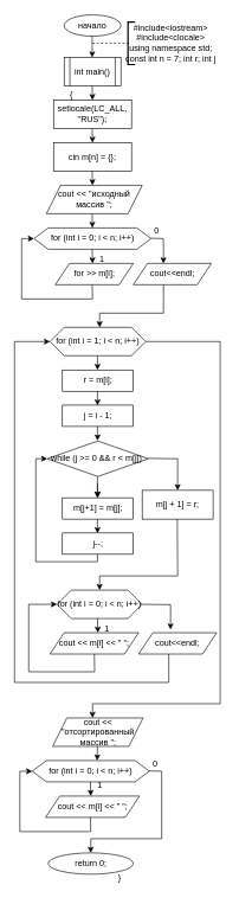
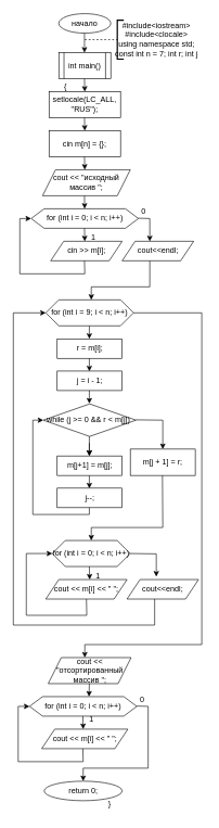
  <mxCell id="0" />
  <mxCell id="1" parent="0" />
  <mxCell id="2" value="начало" style="ellipse;whiteSpace=wrap;html=1;" vertex="1" parent="1"><mxGeometry x="90" y="20" width="80" height="30" as="geometry" /></mxCell>
  <mxCell id="3" value="" style="endArrow=classic;html=1;rounded=0;" edge="1" parent="1"><mxGeometry width="50" height="50" relative="1" as="geometry"><mxPoint x="129.5" y="50" as="sourcePoint" /><mxPoint x="129.5" y="80" as="targetPoint" /></mxGeometry></mxCell>
  <mxCell id="4" value="" style="endArrow=none;dashed=1;html=1;rounded=0;" edge="1" parent="1"><mxGeometry width="50" height="50" relative="1" as="geometry"><mxPoint x="130" y="60" as="sourcePoint" /><mxPoint x="180" y="60" as="targetPoint" /></mxGeometry></mxCell>
  <mxCell id="5" value="" style="strokeWidth=2;html=1;shape=mxgraph.flowchart.annotation_1;align=left;pointerEvents=1;" vertex="1" parent="1"><mxGeometry x="180" y="30" width="10" height="60" as="geometry" /></mxCell>
  <mxCell id="6" value="&lt;div&gt;#include&amp;lt;iostream&amp;gt;&lt;/div&gt;&lt;div&gt;#include&amp;lt;clocale&amp;gt;&lt;/div&gt;&lt;div&gt;using namespace std;&lt;/div&gt;&lt;div&gt;const int n = 7; int r; int j&lt;br&gt;&lt;/div&gt;" style="text;html=1;align=center;verticalAlign=middle;resizable=0;points=[];autosize=1;strokeColor=none;fillColor=none;" vertex="1" parent="1"><mxGeometry x="165" y="25" width="150" height="70" as="geometry" /></mxCell>
  <mxCell id="7" value="int main()" style="shape=process;whiteSpace=wrap;html=1;backgroundOutline=1;" vertex="1" parent="1"><mxGeometry x="90" y="80" width="80" height="40" as="geometry" /></mxCell>
  <mxCell id="8" value="" style="endArrow=classic;html=1;rounded=0;" edge="1" parent="1"><mxGeometry width="50" height="50" relative="1" as="geometry"><mxPoint x="129.5" y="120" as="sourcePoint" /><mxPoint x="130" y="140" as="targetPoint" /></mxGeometry></mxCell>
  <mxCell id="9" value="setlocale(LC_ALL, &quot;RUS&quot;);" style="rounded=0;whiteSpace=wrap;html=1;" vertex="1" parent="1"><mxGeometry x="75" y="140" width="110" height="40" as="geometry" /></mxCell>
  <mxCell id="10" value="" style="endArrow=classic;html=1;rounded=0;" edge="1" parent="1"><mxGeometry width="50" height="50" relative="1" as="geometry"><mxPoint x="129.5" y="180" as="sourcePoint" /><mxPoint x="130" y="200" as="targetPoint" /></mxGeometry></mxCell>
  <mxCell id="11" value="cin m[n] = {};" style="rounded=0;whiteSpace=wrap;html=1;" vertex="1" parent="1"><mxGeometry x="75" y="200" width="110" height="40" as="geometry" /></mxCell>
  <mxCell id="12" value="" style="endArrow=classic;html=1;rounded=0;" edge="1" parent="1"><mxGeometry width="50" height="50" relative="1" as="geometry"><mxPoint x="129.5" y="240" as="sourcePoint" /><mxPoint x="130" y="260" as="targetPoint" /></mxGeometry></mxCell>
  <mxCell id="13" value="cout &amp;lt;&amp;lt; &quot;исходный массив &quot;;" style="shape=parallelogram;perimeter=parallelogramPerimeter;whiteSpace=wrap;html=1;fixedSize=1;" vertex="1" parent="1"><mxGeometry x="65" y="260" width="135" height="40" as="geometry" /></mxCell>
  <mxCell id="14" value="" style="endArrow=classic;html=1;rounded=0;" edge="1" parent="1" target="15"><mxGeometry width="50" height="50" relative="1" as="geometry"><mxPoint x="129.5" y="300" as="sourcePoint" /><mxPoint x="130" y="320" as="targetPoint" /></mxGeometry></mxCell>
  <mxCell id="15" value="for (int i = 0; i &amp;lt; n; i++)" style="shape=hexagon;perimeter=hexagonPerimeter2;whiteSpace=wrap;html=1;fixedSize=1;" vertex="1" parent="1"><mxGeometry x="47.5" y="320" width="165" height="30" as="geometry" /></mxCell>
  <mxCell id="16" value="" style="endArrow=classic;html=1;rounded=0;" edge="1" parent="1"><mxGeometry width="50" height="50" relative="1" as="geometry"><mxPoint x="129.5" y="350" as="sourcePoint" /><mxPoint x="130" y="370" as="targetPoint" /></mxGeometry></mxCell>
- <mxCell id="17" value="for &amp;gt;&amp;gt; m[i];" style="shape=parallelogram;perimeter=parallelogramPerimeter;whiteSpace=wrap;html=1;fixedSize=1;" vertex="1" parent="1"><mxGeometry x="77.5" y="370" width="110" height="30" as="geometry" /></mxCell>
+ <mxCell id="17" value="cin &amp;gt;&amp;gt; m[i];" style="shape=parallelogram;perimeter=parallelogramPerimeter;whiteSpace=wrap;html=1;fixedSize=1;" vertex="1" parent="1"><mxGeometry x="77.5" y="370" width="110" height="30" as="geometry" /></mxCell>
  <mxCell id="18" value="" style="endArrow=classic;html=1;rounded=0;entryX=0;entryY=0.5;entryDx=0;entryDy=0;" edge="1" parent="1" target="15"><mxGeometry width="50" height="50" relative="1" as="geometry"><mxPoint x="129.5" y="400" as="sourcePoint" /><mxPoint x="0" y="270" as="targetPoint" /><Array as="points"><mxPoint x="130" y="420" /><mxPoint x="30" y="420" /><mxPoint x="30" y="335" /></Array></mxGeometry></mxCell>
  <mxCell id="19" value="" style="endArrow=classic;html=1;rounded=0;" edge="1" parent="1"><mxGeometry width="50" height="50" relative="1" as="geometry"><mxPoint x="212.5" y="334.5" as="sourcePoint" /><mxPoint x="230" y="370" as="targetPoint" /><Array as="points"><mxPoint x="230" y="335" /></Array></mxGeometry></mxCell>
  <mxCell id="20" value="cout&amp;lt;&amp;lt;endl;" style="shape=parallelogram;perimeter=parallelogramPerimeter;whiteSpace=wrap;html=1;fixedSize=1;" vertex="1" parent="1"><mxGeometry x="187.5" y="370" width="110" height="30" as="geometry" /></mxCell>
  <mxCell id="21" value="" style="endArrow=classic;html=1;rounded=0;" edge="1" parent="1"><mxGeometry width="50" height="50" relative="1" as="geometry"><mxPoint x="230" y="400" as="sourcePoint" /><mxPoint x="140" y="460" as="targetPoint" /><Array as="points"><mxPoint x="230" y="440" /><mxPoint x="140" y="440" /></Array></mxGeometry></mxCell>
  <mxCell id="22" value="1" style="text;html=1;align=center;verticalAlign=middle;resizable=0;points=[];autosize=1;strokeColor=none;fillColor=none;" vertex="1" parent="1"><mxGeometry x="127.5" y="350" width="30" height="30" as="geometry" /></mxCell>
  <mxCell id="23" value="0" style="text;html=1;align=center;verticalAlign=middle;resizable=0;points=[];autosize=1;strokeColor=none;fillColor=none;" vertex="1" parent="1"><mxGeometry x="205" y="310" width="30" height="30" as="geometry" /></mxCell>
  <mxCell id="24" value="{" style="text;html=1;align=center;verticalAlign=middle;resizable=0;points=[];autosize=1;strokeColor=none;fillColor=none;" vertex="1" parent="1"><mxGeometry x="85" y="118" width="30" height="30" as="geometry" /></mxCell>
- <mxCell id="25" value="for (int i = 1; i &amp;lt; n; i++)" style="shape=hexagon;perimeter=hexagonPerimeter2;whiteSpace=wrap;html=1;fixedSize=1;" vertex="1" parent="1"><mxGeometry x="70" y="460" width="135" height="40" as="geometry" /></mxCell>
+ <mxCell id="25" value="for (int i = 9; i &amp;lt; n; i++)" style="shape=hexagon;perimeter=hexagonPerimeter2;whiteSpace=wrap;html=1;fixedSize=1;" vertex="1" parent="1"><mxGeometry x="70" y="460" width="135" height="40" as="geometry" /></mxCell>
  <mxCell id="26" value="" style="endArrow=classic;html=1;rounded=0;" edge="1" parent="1"><mxGeometry width="50" height="50" relative="1" as="geometry"><mxPoint x="137" y="500" as="sourcePoint" /><mxPoint x="137" y="520" as="targetPoint" /></mxGeometry></mxCell>
  <mxCell id="27" value="r = m[i];" style="rounded=0;whiteSpace=wrap;html=1;" vertex="1" parent="1"><mxGeometry x="87.5" y="520" width="100" height="30" as="geometry" /></mxCell>
  <mxCell id="28" value="" style="endArrow=classic;html=1;rounded=0;" edge="1" parent="1"><mxGeometry width="50" height="50" relative="1" as="geometry"><mxPoint x="137" y="550" as="sourcePoint" /><mxPoint x="137" y="570" as="targetPoint" /></mxGeometry></mxCell>
  <mxCell id="29" value="j = i - 1;" style="rounded=0;whiteSpace=wrap;html=1;" vertex="1" parent="1"><mxGeometry x="87.5" y="569.5" width="100" height="30" as="geometry" /></mxCell>
  <mxCell id="30" value="" style="endArrow=classic;html=1;rounded=0;" edge="1" parent="1"><mxGeometry width="50" height="50" relative="1" as="geometry"><mxPoint x="137" y="599.5" as="sourcePoint" /><mxPoint x="137" y="619.5" as="targetPoint" /></mxGeometry></mxCell>
  <mxCell id="31" value="while (j &amp;gt;= 0 &amp;amp;&amp;amp; r &amp;lt; m[j])&amp;nbsp;" style="rhombus;whiteSpace=wrap;html=1;" vertex="1" parent="1"><mxGeometry x="66.25" y="620" width="142.5" height="50" as="geometry" /></mxCell>
  <mxCell id="32" value="" style="endArrow=classic;html=1;rounded=0;" edge="1" parent="1"><mxGeometry width="50" height="50" relative="1" as="geometry"><mxPoint x="137" y="670" as="sourcePoint" /><mxPoint x="137" y="700" as="targetPoint" /></mxGeometry></mxCell>
  <mxCell id="33" value="" style="endArrow=classic;html=1;rounded=0;" edge="1" parent="1"><mxGeometry width="50" height="50" relative="1" as="geometry"><mxPoint x="137" y="680" as="sourcePoint" /><mxPoint x="137" y="700" as="targetPoint" /></mxGeometry></mxCell>
  <mxCell id="34" value="m[j+1] = m[j];" style="rounded=0;whiteSpace=wrap;html=1;" vertex="1" parent="1"><mxGeometry x="87.5" y="700" width="100" height="30" as="geometry" /></mxCell>
  <mxCell id="35" value="" style="endArrow=classic;html=1;rounded=0;" edge="1" parent="1"><mxGeometry width="50" height="50" relative="1" as="geometry"><mxPoint x="137" y="730" as="sourcePoint" /><mxPoint x="137" y="750" as="targetPoint" /></mxGeometry></mxCell>
  <mxCell id="36" value="j--;" style="rounded=0;whiteSpace=wrap;html=1;" vertex="1" parent="1"><mxGeometry x="87.5" y="749.5" width="100" height="30" as="geometry" /></mxCell>
  <mxCell id="37" value="" style="endArrow=classic;html=1;rounded=0;entryX=0;entryY=0.5;entryDx=0;entryDy=0;" edge="1" parent="1" target="31"><mxGeometry width="50" height="50" relative="1" as="geometry"><mxPoint x="137" y="779.5" as="sourcePoint" /><mxPoint x="10" y="790" as="targetPoint" /><Array as="points"><mxPoint x="137" y="790" /><mxPoint x="50" y="790" /><mxPoint x="50" y="645" /></Array></mxGeometry></mxCell>
  <mxCell id="38" value="" style="endArrow=classic;html=1;rounded=0;" edge="1" parent="1" target="39"><mxGeometry width="50" height="50" relative="1" as="geometry"><mxPoint x="208.75" y="644.5" as="sourcePoint" /><mxPoint x="250" y="700" as="targetPoint" /><Array as="points"><mxPoint x="250" y="645" /></Array></mxGeometry></mxCell>
  <mxCell id="39" value="m[j + 1] = r;" style="rounded=0;whiteSpace=wrap;html=1;" vertex="1" parent="1"><mxGeometry x="200" y="689.5" width="100" height="40.5" as="geometry" /></mxCell>
  <mxCell id="40" value="" style="endArrow=classic;html=1;rounded=0;" edge="1" parent="1" target="41"><mxGeometry width="50" height="50" relative="1" as="geometry"><mxPoint x="249.5" y="730" as="sourcePoint" /><mxPoint x="140" y="830" as="targetPoint" /><Array as="points"><mxPoint x="250" y="810" /><mxPoint x="140" y="810" /></Array></mxGeometry></mxCell>
  <mxCell id="41" value="for (int i = 0; i &amp;lt; n; i++)" style="shape=hexagon;perimeter=hexagonPerimeter2;whiteSpace=wrap;html=1;fixedSize=1;" vertex="1" parent="1"><mxGeometry x="80" y="830" width="120" height="40" as="geometry" /></mxCell>
  <mxCell id="42" value="" style="endArrow=classic;html=1;rounded=0;" edge="1" parent="1"><mxGeometry width="50" height="50" relative="1" as="geometry"><mxPoint x="137" y="870" as="sourcePoint" /><mxPoint x="137.5" y="890" as="targetPoint" /></mxGeometry></mxCell>
  <mxCell id="43" value="cout &amp;lt;&amp;lt; m[i] &amp;lt;&amp;lt; &quot; &quot;;" style="shape=parallelogram;perimeter=parallelogramPerimeter;whiteSpace=wrap;html=1;fixedSize=1;" vertex="1" parent="1"><mxGeometry x="70" y="890" width="125" height="30" as="geometry" /></mxCell>
  <mxCell id="44" value="" style="endArrow=classic;html=1;rounded=0;entryX=0;entryY=0.5;entryDx=0;entryDy=0;exitX=0.5;exitY=1;exitDx=0;exitDy=0;" edge="1" parent="1" source="43" target="41"><mxGeometry width="50" height="50" relative="1" as="geometry"><mxPoint x="139.5" y="925" as="sourcePoint" /><mxPoint x="58" y="860" as="targetPoint" /><Array as="points"><mxPoint x="133" y="945" /><mxPoint x="40" y="945" /><mxPoint x="40" y="850" /></Array></mxGeometry></mxCell>
  <mxCell id="45" value="" style="endArrow=classic;html=1;rounded=0;exitX=1;exitY=0.5;exitDx=0;exitDy=0;" edge="1" parent="1" source="41"><mxGeometry width="50" height="50" relative="1" as="geometry"><mxPoint x="222.5" y="850" as="sourcePoint" /><mxPoint x="240" y="885.5" as="targetPoint" /><Array as="points"><mxPoint x="240" y="850.5" /></Array></mxGeometry></mxCell>
  <mxCell id="46" value="cout&amp;lt;&amp;lt;endl;" style="shape=parallelogram;perimeter=parallelogramPerimeter;whiteSpace=wrap;html=1;fixedSize=1;" vertex="1" parent="1"><mxGeometry x="195" y="890" width="110" height="30" as="geometry" /></mxCell>
  <mxCell id="47" value="" style="endArrow=classic;html=1;rounded=0;entryX=0;entryY=0.5;entryDx=0;entryDy=0;" edge="1" parent="1" target="25"><mxGeometry width="50" height="50" relative="1" as="geometry"><mxPoint x="237.5" y="920" as="sourcePoint" /><mxPoint x="147.5" y="980" as="targetPoint" /><Array as="points"><mxPoint x="237.5" y="960" /><mxPoint x="147.5" y="960" /><mxPoint x="20" y="960" /><mxPoint x="20" y="480" /></Array></mxGeometry></mxCell>
  <mxCell id="48" value="1" style="text;html=1;align=center;verticalAlign=middle;resizable=0;points=[];autosize=1;strokeColor=none;fillColor=none;" vertex="1" parent="1"><mxGeometry x="135" y="870" width="30" height="30" as="geometry" /></mxCell>
  <mxCell id="49" value="" style="endArrow=classic;html=1;rounded=0;exitX=1;exitY=0.5;exitDx=0;exitDy=0;" edge="1" parent="1" source="25"><mxGeometry width="50" height="50" relative="1" as="geometry"><mxPoint x="320" y="560" as="sourcePoint" /><mxPoint x="130" y="1010" as="targetPoint" /><Array as="points"><mxPoint x="310" y="480" /><mxPoint x="310" y="990" /><mxPoint x="130" y="990" /></Array></mxGeometry></mxCell>
  <mxCell id="50" value="cout &amp;lt;&amp;lt; &quot;отсортированный массив &quot;;" style="shape=parallelogram;perimeter=parallelogramPerimeter;whiteSpace=wrap;html=1;fixedSize=1;" vertex="1" parent="1"><mxGeometry x="73.75" y="1010" width="127.5" height="40" as="geometry" /></mxCell>
  <mxCell id="51" value="" style="endArrow=classic;html=1;rounded=0;" edge="1" parent="1"><mxGeometry width="50" height="50" relative="1" as="geometry"><mxPoint x="136.97" y="1050" as="sourcePoint" /><mxPoint x="136.5" y="1070" as="targetPoint" /></mxGeometry></mxCell>
  <mxCell id="52" value="for (int i = 0; i &amp;lt; n; i++)" style="shape=hexagon;perimeter=hexagonPerimeter2;whiteSpace=wrap;html=1;fixedSize=1;" vertex="1" parent="1"><mxGeometry x="45" y="1070" width="165" height="30" as="geometry" /></mxCell>
  <mxCell id="53" value="" style="endArrow=classic;html=1;rounded=0;" edge="1" parent="1"><mxGeometry width="50" height="50" relative="1" as="geometry"><mxPoint x="127" y="1100" as="sourcePoint" /><mxPoint x="127.5" y="1120" as="targetPoint" /></mxGeometry></mxCell>
  <mxCell id="54" value="cout &amp;lt;&amp;lt; m[i] &amp;lt;&amp;lt; &quot; &quot;;" style="shape=parallelogram;perimeter=parallelogramPerimeter;whiteSpace=wrap;html=1;fixedSize=1;" vertex="1" parent="1"><mxGeometry x="63.75" y="1120" width="132.5" height="30" as="geometry" /></mxCell>
  <mxCell id="55" value="" style="endArrow=classic;html=1;rounded=0;entryX=0;entryY=0.5;entryDx=0;entryDy=0;" edge="1" parent="1" target="52"><mxGeometry width="50" height="50" relative="1" as="geometry"><mxPoint x="127" y="1150" as="sourcePoint" /><mxPoint x="-2.5" y="1020" as="targetPoint" /><Array as="points"><mxPoint x="127.5" y="1170" /><mxPoint x="27.5" y="1170" /><mxPoint x="27.5" y="1085" /></Array></mxGeometry></mxCell>
  <mxCell id="56" value="" style="endArrow=classic;html=1;rounded=0;" edge="1" parent="1"><mxGeometry width="50" height="50" relative="1" as="geometry"><mxPoint x="210" y="1084.5" as="sourcePoint" /><mxPoint x="127.5" y="1200" as="targetPoint" /><Array as="points"><mxPoint x="227.5" y="1085" /><mxPoint x="227.5" y="1180" /><mxPoint x="127.5" y="1180" /></Array></mxGeometry></mxCell>
  <mxCell id="57" value="return 0;" style="ellipse;whiteSpace=wrap;html=1;" vertex="1" parent="1"><mxGeometry x="67.5" y="1200" width="120" height="30" as="geometry" /></mxCell>
  <mxCell id="58" value="1" style="text;html=1;align=center;verticalAlign=middle;resizable=0;points=[];autosize=1;strokeColor=none;fillColor=none;" vertex="1" parent="1"><mxGeometry x="125" y="1090" width="30" height="30" as="geometry" /></mxCell>
  <mxCell id="59" value="0" style="text;html=1;align=center;verticalAlign=middle;resizable=0;points=[];autosize=1;strokeColor=none;fillColor=none;" vertex="1" parent="1"><mxGeometry x="202.5" y="1060" width="30" height="30" as="geometry" /></mxCell>
  <mxCell id="60" value="}" style="text;html=1;align=center;verticalAlign=middle;resizable=0;points=[];autosize=1;strokeColor=none;fillColor=none;" vertex="1" parent="1"><mxGeometry x="152.5" y="1220" width="30" height="30" as="geometry" /></mxCell>
